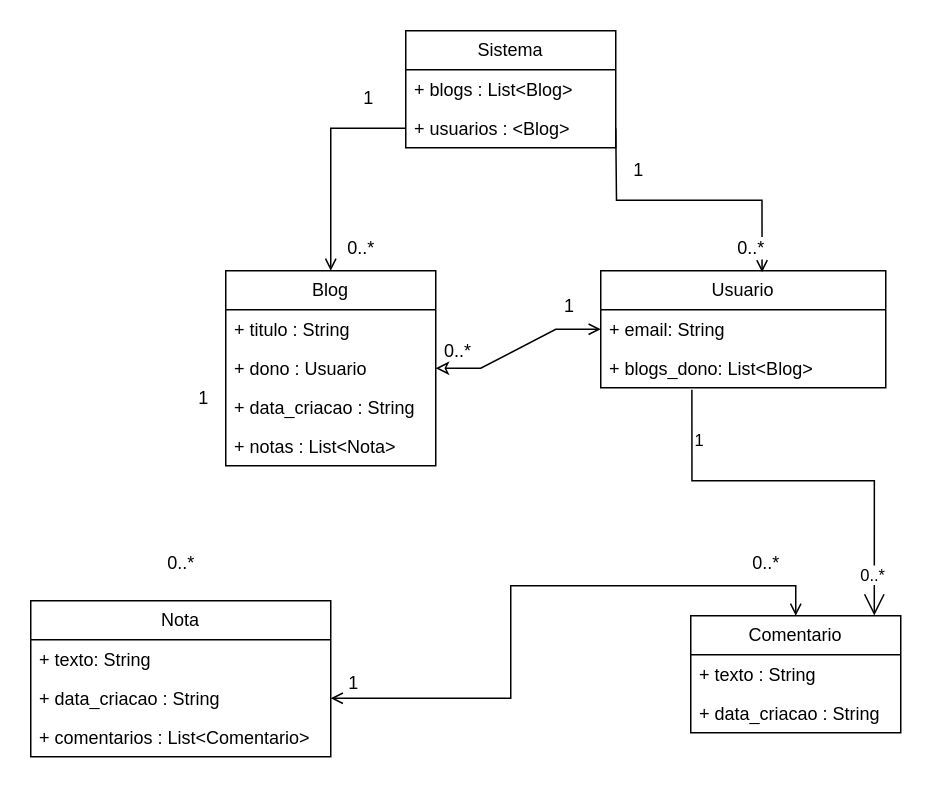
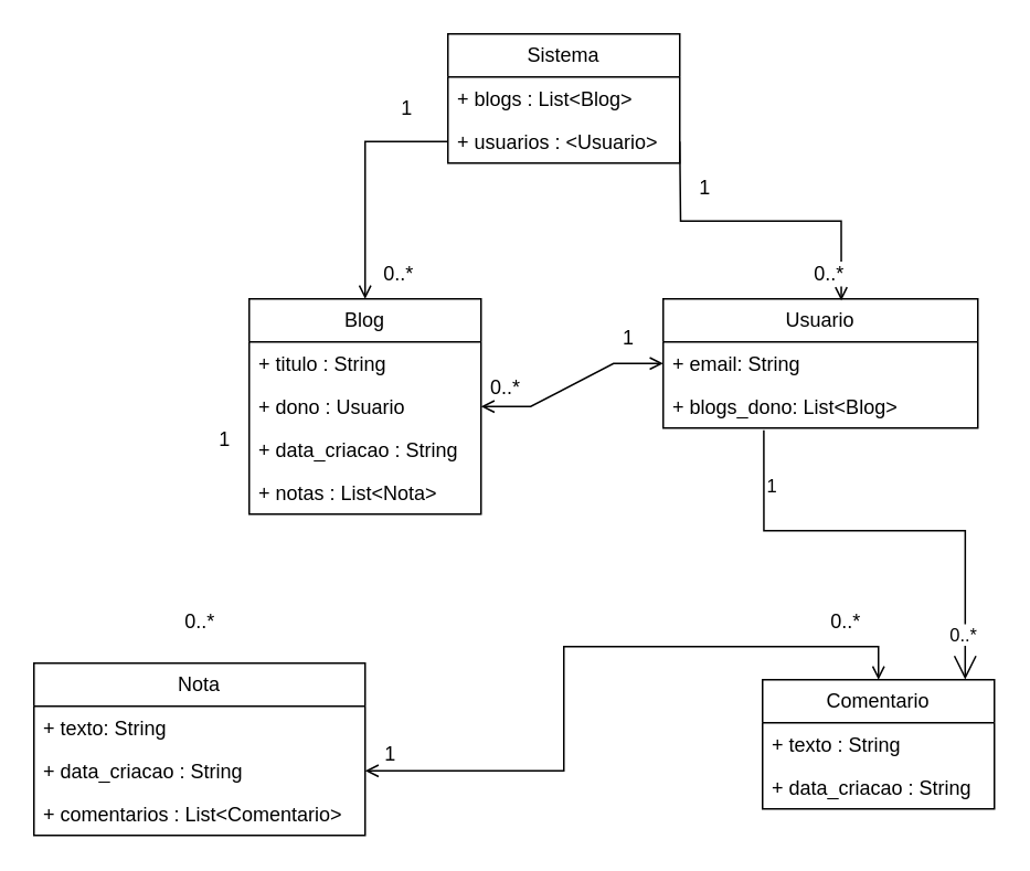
  <mxCell id="0" />
  <mxCell id="1" parent="0" />
  <mxCell id="2" value="Nota" style="swimlane;fontStyle=0;childLayout=stackLayout;horizontal=1;startSize=26;fillColor=none;horizontalStack=0;resizeParent=1;resizeParentMax=0;resizeLast=0;collapsible=1;marginBottom=0;whiteSpace=wrap;html=1;" parent="1" vertex="1"><mxGeometry x="20" y="400" width="200" height="104" as="geometry" /></mxCell>
  <mxCell id="3" value="+ texto: String" style="text;strokeColor=none;fillColor=none;align=left;verticalAlign=top;spacingLeft=4;spacingRight=4;overflow=hidden;rotatable=0;points=[[0,0.5],[1,0.5]];portConstraint=eastwest;whiteSpace=wrap;html=1;" parent="2" vertex="1"><mxGeometry y="26" width="200" height="26" as="geometry" /></mxCell>
  <mxCell id="4" value="+ data_criacao : String&amp;nbsp;" style="text;strokeColor=none;fillColor=none;align=left;verticalAlign=top;spacingLeft=4;spacingRight=4;overflow=hidden;rotatable=0;points=[[0,0.5],[1,0.5]];portConstraint=eastwest;whiteSpace=wrap;html=1;" parent="2" vertex="1"><mxGeometry y="52" width="200" height="26" as="geometry" /></mxCell>
  <mxCell id="5" value="+ comentarios : List&amp;lt;Comentario&amp;gt;" style="text;strokeColor=none;fillColor=none;align=left;verticalAlign=top;spacingLeft=4;spacingRight=4;overflow=hidden;rotatable=0;points=[[0,0.5],[1,0.5]];portConstraint=eastwest;whiteSpace=wrap;html=1;" parent="2" vertex="1"><mxGeometry y="78" width="200" height="26" as="geometry" /></mxCell>
  <mxCell id="6" value="Blog" style="swimlane;fontStyle=0;childLayout=stackLayout;horizontal=1;startSize=26;fillColor=none;horizontalStack=0;resizeParent=1;resizeParentMax=0;resizeLast=0;collapsible=1;marginBottom=0;whiteSpace=wrap;html=1;" parent="1" vertex="1"><mxGeometry x="150" y="180" width="140" height="130" as="geometry" /></mxCell>
  <mxCell id="7" value="+ titulo : String" style="text;strokeColor=none;fillColor=none;align=left;verticalAlign=top;spacingLeft=4;spacingRight=4;overflow=hidden;rotatable=0;points=[[0,0.5],[1,0.5]];portConstraint=eastwest;whiteSpace=wrap;html=1;" vertex="1" parent="6"><mxGeometry y="26" width="140" height="26" as="geometry" /></mxCell>
  <mxCell id="8" value="+ dono : Usuario" style="text;strokeColor=none;fillColor=none;align=left;verticalAlign=top;spacingLeft=4;spacingRight=4;overflow=hidden;rotatable=0;points=[[0,0.5],[1,0.5]];portConstraint=eastwest;whiteSpace=wrap;html=1;" parent="6" vertex="1"><mxGeometry y="52" width="140" height="26" as="geometry" /></mxCell>
  <mxCell id="9" value="+ data_criacao : String" style="text;strokeColor=none;fillColor=none;align=left;verticalAlign=top;spacingLeft=4;spacingRight=4;overflow=hidden;rotatable=0;points=[[0,0.5],[1,0.5]];portConstraint=eastwest;whiteSpace=wrap;html=1;" parent="6" vertex="1"><mxGeometry y="78" width="140" height="26" as="geometry" /></mxCell>
  <mxCell id="10" value="+ notas : List&amp;lt;Nota&amp;gt;" style="text;strokeColor=none;fillColor=none;align=left;verticalAlign=top;spacingLeft=4;spacingRight=4;overflow=hidden;rotatable=0;points=[[0,0.5],[1,0.5]];portConstraint=eastwest;whiteSpace=wrap;html=1;" parent="6" vertex="1"><mxGeometry y="104" width="140" height="26" as="geometry" /></mxCell>
  <mxCell id="11" value="Comentario" style="swimlane;fontStyle=0;childLayout=stackLayout;horizontal=1;startSize=26;fillColor=none;horizontalStack=0;resizeParent=1;resizeParentMax=0;resizeLast=0;collapsible=1;marginBottom=0;whiteSpace=wrap;html=1;" parent="1" vertex="1"><mxGeometry x="460" y="410" width="140" height="78" as="geometry" /></mxCell>
  <mxCell id="12" value="+ texto : String" style="text;strokeColor=none;fillColor=none;align=left;verticalAlign=top;spacingLeft=4;spacingRight=4;overflow=hidden;rotatable=0;points=[[0,0.5],[1,0.5]];portConstraint=eastwest;whiteSpace=wrap;html=1;" parent="11" vertex="1"><mxGeometry y="26" width="140" height="26" as="geometry" /></mxCell>
  <mxCell id="13" value="+ data_criacao : String" style="text;strokeColor=none;fillColor=none;align=left;verticalAlign=top;spacingLeft=4;spacingRight=4;overflow=hidden;rotatable=0;points=[[0,0.5],[1,0.5]];portConstraint=eastwest;whiteSpace=wrap;html=1;" parent="11" vertex="1"><mxGeometry y="52" width="140" height="26" as="geometry" /></mxCell>
  <mxCell id="14" value="Usuario" style="swimlane;fontStyle=0;childLayout=stackLayout;horizontal=1;startSize=26;fillColor=none;horizontalStack=0;resizeParent=1;resizeParentMax=0;resizeLast=0;collapsible=1;marginBottom=0;whiteSpace=wrap;html=1;" parent="1" vertex="1"><mxGeometry x="400" y="180" width="190" height="78" as="geometry" /></mxCell>
  <mxCell id="15" value="+ email: String" style="text;strokeColor=none;fillColor=none;align=left;verticalAlign=top;spacingLeft=4;spacingRight=4;overflow=hidden;rotatable=0;points=[[0,0.5],[1,0.5]];portConstraint=eastwest;whiteSpace=wrap;html=1;" parent="14" vertex="1"><mxGeometry y="26" width="190" height="26" as="geometry" /></mxCell>
  <mxCell id="16" value="+ blogs_dono: List&amp;lt;Blog&amp;gt;" style="text;strokeColor=none;fillColor=none;align=left;verticalAlign=top;spacingLeft=4;spacingRight=4;overflow=hidden;rotatable=0;points=[[0,0.5],[1,0.5]];portConstraint=eastwest;whiteSpace=wrap;html=1;" vertex="1" parent="14"><mxGeometry y="52" width="190" height="26" as="geometry" /></mxCell>
  <mxCell id="17" value="Sistema" style="swimlane;fontStyle=0;childLayout=stackLayout;horizontal=1;startSize=26;fillColor=none;horizontalStack=0;resizeParent=1;resizeParentMax=0;resizeLast=0;collapsible=1;marginBottom=0;whiteSpace=wrap;html=1;" parent="1" vertex="1"><mxGeometry x="270" y="20" width="140" height="78" as="geometry" /></mxCell>
  <mxCell id="18" value="+ blogs : List&amp;lt;Blog&amp;gt;" style="text;strokeColor=none;fillColor=none;align=left;verticalAlign=top;spacingLeft=4;spacingRight=4;overflow=hidden;rotatable=0;points=[[0,0.5],[1,0.5]];portConstraint=eastwest;whiteSpace=wrap;html=1;" parent="17" vertex="1"><mxGeometry y="26" width="140" height="26" as="geometry" /></mxCell>
- <mxCell id="19" value="+ usuarios : &amp;lt;Blog&amp;gt;" style="text;strokeColor=none;fillColor=none;align=left;verticalAlign=top;spacingLeft=4;spacingRight=4;overflow=hidden;rotatable=0;points=[[0,0.5],[1,0.5]];portConstraint=eastwest;whiteSpace=wrap;html=1;" parent="17" vertex="1"><mxGeometry y="52" width="140" height="26" as="geometry" /></mxCell>
+ <mxCell id="19" value="+ usuarios : &amp;lt;Usuario&amp;gt;" style="text;strokeColor=none;fillColor=none;align=left;verticalAlign=top;spacingLeft=4;spacingRight=4;overflow=hidden;rotatable=0;points=[[0,0.5],[1,0.5]];portConstraint=eastwest;whiteSpace=wrap;html=1;" parent="17" vertex="1"><mxGeometry y="52" width="140" height="26" as="geometry" /></mxCell>
  <mxCell id="20" style="edgeStyle=orthogonalEdgeStyle;rounded=0;orthogonalLoop=1;jettySize=auto;html=1;entryX=0.5;entryY=0;entryDx=0;entryDy=0;sourcePerimeterSpacing=0;endArrow=open;endFill=0;" parent="1" source="19" target="6" edge="1"><mxGeometry relative="1" as="geometry" /></mxCell>
  <mxCell id="21" style="edgeStyle=orthogonalEdgeStyle;rounded=0;orthogonalLoop=1;jettySize=auto;html=1;entryX=0.566;entryY=0.013;entryDx=0;entryDy=0;entryPerimeter=0;curved=0;jumpStyle=sharp;endArrow=open;endFill=0;" parent="1" target="14" edge="1"><mxGeometry relative="1" as="geometry"><mxPoint x="410" y="85" as="sourcePoint" /></mxGeometry></mxCell>
- <mxCell id="22" style="rounded=0;orthogonalLoop=1;jettySize=auto;html=1;entryX=1;entryY=0.5;entryDx=0;entryDy=0;edgeStyle=entityRelationEdgeStyle;startArrow=open;startFill=0;endArrow=classic;endFill=0;" parent="1" source="15" target="8" edge="1"><mxGeometry relative="1" as="geometry"><Array as="points"><mxPoint x="400" y="219" /></Array></mxGeometry></mxCell>
+ <mxCell id="22" style="rounded=0;orthogonalLoop=1;jettySize=auto;html=1;entryX=1;entryY=0.5;entryDx=0;entryDy=0;edgeStyle=entityRelationEdgeStyle;startArrow=open;startFill=0;endArrow=open;endFill=0;" parent="1" source="15" target="8" edge="1"><mxGeometry relative="1" as="geometry"><Array as="points"><mxPoint x="400" y="219" /></Array></mxGeometry></mxCell>
  <mxCell id="23" style="edgeStyle=orthogonalEdgeStyle;rounded=0;orthogonalLoop=1;jettySize=auto;html=1;endArrow=open;endFill=0;startArrow=open;startFill=0;entryX=0.5;entryY=0;entryDx=0;entryDy=0;" parent="1" source="4" target="11" edge="1"><mxGeometry relative="1" as="geometry"><mxPoint x="450" y="360" as="targetPoint" /></mxGeometry></mxCell>
  <mxCell id="24" value="0..*" style="text;strokeColor=none;fillColor=none;spacingLeft=4;spacingRight=4;overflow=hidden;rotatable=0;points=[[0,0.5],[1,0.5]];portConstraint=eastwest;fontSize=12;whiteSpace=wrap;html=1;" parent="1" vertex="1"><mxGeometry x="290" y="220" width="40" height="30" as="geometry" /></mxCell>
  <mxCell id="25" value="1" style="text;strokeColor=none;fillColor=none;spacingLeft=4;spacingRight=4;overflow=hidden;rotatable=0;points=[[0,0.5],[1,0.5]];portConstraint=eastwest;fontSize=12;whiteSpace=wrap;html=1;" parent="1" vertex="1"><mxGeometry x="370" y="190" width="40" height="30" as="geometry" /></mxCell>
  <mxCell id="26" value="" style="endArrow=open;html=1;endSize=12;startArrow=none;startSize=14;startFill=0;edgeStyle=orthogonalEdgeStyle;rounded=0;exitX=0.434;exitY=1.054;exitDx=0;exitDy=0;exitPerimeter=0;entryX=0.874;entryY=-0.003;entryDx=0;entryDy=0;entryPerimeter=0;" edge="1" parent="1" target="11"><mxGeometry relative="1" as="geometry"><mxPoint x="460.76" y="259.404" as="sourcePoint" /><mxPoint x="582" y="360" as="targetPoint" /><Array as="points"><mxPoint x="461" y="320" /><mxPoint x="582" y="320" /></Array></mxGeometry></mxCell>
  <mxCell id="27" value="1" style="edgeLabel;resizable=0;html=1;align=left;verticalAlign=top;" connectable="0" vertex="1" parent="26"><mxGeometry x="-1" relative="1" as="geometry"><mxPoint y="21" as="offset" /></mxGeometry></mxCell>
  <mxCell id="28" value="0..*" style="edgeLabel;resizable=0;html=1;align=right;verticalAlign=top;" connectable="0" vertex="1" parent="26"><mxGeometry x="1" relative="1" as="geometry"><mxPoint x="8" y="-40" as="offset" /></mxGeometry></mxCell>
  <mxCell id="29" value="1" style="text;html=1;align=center;verticalAlign=middle;resizable=0;points=[];autosize=1;strokeColor=none;fillColor=none;" vertex="1" parent="1"><mxGeometry x="120" y="250" width="30" height="30" as="geometry" /></mxCell>
  <mxCell id="30" value="0..*" style="text;html=1;align=center;verticalAlign=middle;resizable=0;points=[];autosize=1;strokeColor=none;fillColor=none;labelBackgroundColor=default;" vertex="1" parent="1"><mxGeometry x="100" y="360" width="40" height="30" as="geometry" /></mxCell>
  <mxCell id="31" value="1" style="text;html=1;align=center;verticalAlign=middle;resizable=0;points=[];autosize=1;strokeColor=none;fillColor=none;" vertex="1" parent="1"><mxGeometry x="220" y="440" width="30" height="30" as="geometry" /></mxCell>
  <mxCell id="32" value="0..*" style="text;html=1;align=center;verticalAlign=middle;resizable=0;points=[];autosize=1;strokeColor=none;fillColor=none;labelBackgroundColor=default;" vertex="1" parent="1"><mxGeometry x="490" y="360" width="40" height="30" as="geometry" /></mxCell>
  <mxCell id="33" value="0..*" style="text;html=1;align=center;verticalAlign=middle;resizable=0;points=[];autosize=1;strokeColor=none;fillColor=none;labelBackgroundColor=default;" vertex="1" parent="1"><mxGeometry x="220" y="150" width="40" height="30" as="geometry" /></mxCell>
  <mxCell id="34" value="0..*" style="text;html=1;align=center;verticalAlign=middle;resizable=0;points=[];autosize=1;strokeColor=none;fillColor=none;labelBackgroundColor=default;" vertex="1" parent="1"><mxGeometry x="480" y="150" width="40" height="30" as="geometry" /></mxCell>
  <mxCell id="35" value="1" style="text;html=1;align=center;verticalAlign=middle;resizable=0;points=[];autosize=1;strokeColor=none;fillColor=none;" vertex="1" parent="1"><mxGeometry x="230" y="50" width="30" height="30" as="geometry" /></mxCell>
  <mxCell id="36" value="1" style="text;html=1;align=center;verticalAlign=middle;resizable=0;points=[];autosize=1;strokeColor=none;fillColor=none;" vertex="1" parent="1"><mxGeometry x="410" y="98" width="30" height="30" as="geometry" /></mxCell>
